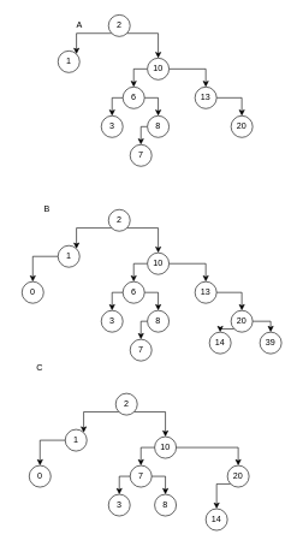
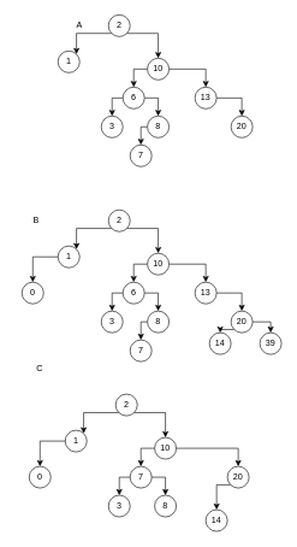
  <mxCell id="0" />
  <mxCell id="1" parent="0" />
  <mxCell id="2" style="edgeStyle=orthogonalEdgeStyle;rounded=0;orthogonalLoop=1;jettySize=auto;html=1;exitX=0;exitY=1;exitDx=0;exitDy=0;entryX=1;entryY=0;entryDx=0;entryDy=0;" parent="1" source="4" target="6" edge="1"><mxGeometry relative="1" as="geometry" /></mxCell>
  <mxCell id="3" style="edgeStyle=orthogonalEdgeStyle;rounded=0;orthogonalLoop=1;jettySize=auto;html=1;exitX=1;exitY=1;exitDx=0;exitDy=0;entryX=0.5;entryY=0;entryDx=0;entryDy=0;" parent="1" source="4" target="9" edge="1"><mxGeometry relative="1" as="geometry" /></mxCell>
  <mxCell id="4" value="2" style="ellipse;whiteSpace=wrap;html=1;aspect=fixed;" parent="1" vertex="1"><mxGeometry x="150" y="20" width="30" height="30" as="geometry" /></mxCell>
  <mxCell id="5" value="3" style="ellipse;whiteSpace=wrap;html=1;aspect=fixed;" parent="1" vertex="1"><mxGeometry x="140" y="160" width="30" height="30" as="geometry" /></mxCell>
  <mxCell id="6" value="1" style="ellipse;whiteSpace=wrap;html=1;aspect=fixed;" parent="1" vertex="1"><mxGeometry x="80" y="70" width="30" height="30" as="geometry" /></mxCell>
  <mxCell id="7" style="edgeStyle=orthogonalEdgeStyle;rounded=0;orthogonalLoop=1;jettySize=auto;html=1;exitX=0;exitY=0.5;exitDx=0;exitDy=0;entryX=0.5;entryY=0;entryDx=0;entryDy=0;" parent="1" source="9" target="14" edge="1"><mxGeometry relative="1" as="geometry" /></mxCell>
  <mxCell id="8" style="edgeStyle=orthogonalEdgeStyle;rounded=0;orthogonalLoop=1;jettySize=auto;html=1;exitX=1;exitY=0.5;exitDx=0;exitDy=0;entryX=0.5;entryY=0;entryDx=0;entryDy=0;" parent="1" source="9" target="11" edge="1"><mxGeometry relative="1" as="geometry" /></mxCell>
  <mxCell id="9" value="10" style="ellipse;whiteSpace=wrap;html=1;aspect=fixed;" parent="1" vertex="1"><mxGeometry x="204" y="80" width="30" height="30" as="geometry" /></mxCell>
  <mxCell id="10" style="edgeStyle=orthogonalEdgeStyle;rounded=0;orthogonalLoop=1;jettySize=auto;html=1;exitX=1;exitY=0.5;exitDx=0;exitDy=0;entryX=0.5;entryY=0;entryDx=0;entryDy=0;" parent="1" source="11" target="17" edge="1"><mxGeometry relative="1" as="geometry" /></mxCell>
  <mxCell id="11" value="13" style="ellipse;whiteSpace=wrap;html=1;aspect=fixed;" parent="1" vertex="1"><mxGeometry x="270" y="120" width="30" height="30" as="geometry" /></mxCell>
  <mxCell id="12" style="edgeStyle=orthogonalEdgeStyle;rounded=0;orthogonalLoop=1;jettySize=auto;html=1;exitX=0;exitY=0.5;exitDx=0;exitDy=0;entryX=0.5;entryY=0;entryDx=0;entryDy=0;" parent="1" source="14" target="5" edge="1"><mxGeometry relative="1" as="geometry" /></mxCell>
  <mxCell id="13" style="edgeStyle=orthogonalEdgeStyle;rounded=0;orthogonalLoop=1;jettySize=auto;html=1;exitX=1;exitY=0.5;exitDx=0;exitDy=0;entryX=0.5;entryY=0;entryDx=0;entryDy=0;" parent="1" source="14" target="16" edge="1"><mxGeometry relative="1" as="geometry" /></mxCell>
  <mxCell id="14" value="6" style="ellipse;whiteSpace=wrap;html=1;aspect=fixed;" parent="1" vertex="1"><mxGeometry x="170" y="120" width="30" height="30" as="geometry" /></mxCell>
  <mxCell id="15" style="edgeStyle=orthogonalEdgeStyle;rounded=0;orthogonalLoop=1;jettySize=auto;html=1;exitX=0;exitY=0.5;exitDx=0;exitDy=0;entryX=0.5;entryY=0;entryDx=0;entryDy=0;" parent="1" source="16" target="18" edge="1"><mxGeometry relative="1" as="geometry" /></mxCell>
  <mxCell id="16" value="8" style="ellipse;whiteSpace=wrap;html=1;aspect=fixed;" parent="1" vertex="1"><mxGeometry x="204" y="160" width="30" height="30" as="geometry" /></mxCell>
  <mxCell id="17" value="20" style="ellipse;whiteSpace=wrap;html=1;aspect=fixed;" parent="1" vertex="1"><mxGeometry x="320" y="160" width="30" height="30" as="geometry" /></mxCell>
  <mxCell id="18" value="7" style="ellipse;whiteSpace=wrap;html=1;aspect=fixed;" parent="1" vertex="1"><mxGeometry x="180" y="200" width="30" height="30" as="geometry" /></mxCell>
  <mxCell id="19" value="A" style="text;html=1;strokeColor=none;fillColor=none;align=center;verticalAlign=middle;whiteSpace=wrap;rounded=0;" parent="1" vertex="1"><mxGeometry x="80" y="20" width="60" height="30" as="geometry" /></mxCell>
  <mxCell id="20" style="edgeStyle=orthogonalEdgeStyle;rounded=0;orthogonalLoop=1;jettySize=auto;html=1;exitX=0;exitY=1;exitDx=0;exitDy=0;entryX=1;entryY=0;entryDx=0;entryDy=0;" parent="1" source="22" target="25" edge="1"><mxGeometry relative="1" as="geometry" /></mxCell>
  <mxCell id="21" style="edgeStyle=orthogonalEdgeStyle;rounded=0;orthogonalLoop=1;jettySize=auto;html=1;exitX=1;exitY=1;exitDx=0;exitDy=0;entryX=0.5;entryY=0;entryDx=0;entryDy=0;" parent="1" source="22" target="28" edge="1"><mxGeometry relative="1" as="geometry" /></mxCell>
  <mxCell id="22" value="2" style="ellipse;whiteSpace=wrap;html=1;aspect=fixed;" parent="1" vertex="1"><mxGeometry x="150" y="290" width="30" height="30" as="geometry" /></mxCell>
  <mxCell id="23" value="3" style="ellipse;whiteSpace=wrap;html=1;aspect=fixed;" parent="1" vertex="1"><mxGeometry x="140" y="430" width="30" height="30" as="geometry" /></mxCell>
  <mxCell id="24" style="edgeStyle=orthogonalEdgeStyle;rounded=0;orthogonalLoop=1;jettySize=auto;html=1;exitX=0;exitY=0.5;exitDx=0;exitDy=0;entryX=0.5;entryY=0;entryDx=0;entryDy=0;" parent="1" source="25" target="41" edge="1"><mxGeometry relative="1" as="geometry" /></mxCell>
  <mxCell id="25" value="1" style="ellipse;whiteSpace=wrap;html=1;aspect=fixed;" parent="1" vertex="1"><mxGeometry x="80" y="340" width="30" height="30" as="geometry" /></mxCell>
  <mxCell id="26" style="edgeStyle=orthogonalEdgeStyle;rounded=0;orthogonalLoop=1;jettySize=auto;html=1;exitX=0;exitY=0.5;exitDx=0;exitDy=0;entryX=0.5;entryY=0;entryDx=0;entryDy=0;" parent="1" source="28" target="33" edge="1"><mxGeometry relative="1" as="geometry" /></mxCell>
  <mxCell id="27" style="edgeStyle=orthogonalEdgeStyle;rounded=0;orthogonalLoop=1;jettySize=auto;html=1;exitX=1;exitY=0.5;exitDx=0;exitDy=0;entryX=0.5;entryY=0;entryDx=0;entryDy=0;" parent="1" source="28" target="30" edge="1"><mxGeometry relative="1" as="geometry" /></mxCell>
  <mxCell id="28" value="10" style="ellipse;whiteSpace=wrap;html=1;aspect=fixed;" parent="1" vertex="1"><mxGeometry x="204" y="350" width="30" height="30" as="geometry" /></mxCell>
  <mxCell id="29" style="edgeStyle=orthogonalEdgeStyle;rounded=0;orthogonalLoop=1;jettySize=auto;html=1;exitX=1;exitY=0.5;exitDx=0;exitDy=0;entryX=0.5;entryY=0;entryDx=0;entryDy=0;" parent="1" source="30" target="38" edge="1"><mxGeometry relative="1" as="geometry" /></mxCell>
  <mxCell id="30" value="13" style="ellipse;whiteSpace=wrap;html=1;aspect=fixed;" parent="1" vertex="1"><mxGeometry x="270" y="390" width="30" height="30" as="geometry" /></mxCell>
  <mxCell id="31" style="edgeStyle=orthogonalEdgeStyle;rounded=0;orthogonalLoop=1;jettySize=auto;html=1;exitX=0;exitY=0.5;exitDx=0;exitDy=0;entryX=0.5;entryY=0;entryDx=0;entryDy=0;" parent="1" source="33" target="23" edge="1"><mxGeometry relative="1" as="geometry" /></mxCell>
  <mxCell id="32" style="edgeStyle=orthogonalEdgeStyle;rounded=0;orthogonalLoop=1;jettySize=auto;html=1;exitX=1;exitY=0.5;exitDx=0;exitDy=0;entryX=0.5;entryY=0;entryDx=0;entryDy=0;" parent="1" source="33" target="35" edge="1"><mxGeometry relative="1" as="geometry" /></mxCell>
  <mxCell id="33" value="6" style="ellipse;whiteSpace=wrap;html=1;aspect=fixed;" parent="1" vertex="1"><mxGeometry x="170" y="390" width="30" height="30" as="geometry" /></mxCell>
  <mxCell id="34" style="edgeStyle=orthogonalEdgeStyle;rounded=0;orthogonalLoop=1;jettySize=auto;html=1;exitX=0;exitY=0.5;exitDx=0;exitDy=0;entryX=0.5;entryY=0;entryDx=0;entryDy=0;" parent="1" source="35" target="39" edge="1"><mxGeometry relative="1" as="geometry" /></mxCell>
  <mxCell id="35" value="8" style="ellipse;whiteSpace=wrap;html=1;aspect=fixed;" parent="1" vertex="1"><mxGeometry x="204" y="430" width="30" height="30" as="geometry" /></mxCell>
  <mxCell id="36" style="edgeStyle=orthogonalEdgeStyle;rounded=0;orthogonalLoop=1;jettySize=auto;html=1;exitX=0;exitY=1;exitDx=0;exitDy=0;entryX=0.5;entryY=0;entryDx=0;entryDy=0;" parent="1" source="38" target="40" edge="1"><mxGeometry relative="1" as="geometry" /></mxCell>
  <mxCell id="37" style="edgeStyle=orthogonalEdgeStyle;rounded=0;orthogonalLoop=1;jettySize=auto;html=1;exitX=1;exitY=0.5;exitDx=0;exitDy=0;entryX=0.5;entryY=0;entryDx=0;entryDy=0;" parent="1" source="38" target="42" edge="1"><mxGeometry relative="1" as="geometry" /></mxCell>
  <mxCell id="38" value="20" style="ellipse;whiteSpace=wrap;html=1;aspect=fixed;" parent="1" vertex="1"><mxGeometry x="320" y="430" width="30" height="30" as="geometry" /></mxCell>
  <mxCell id="39" value="7" style="ellipse;whiteSpace=wrap;html=1;aspect=fixed;" parent="1" vertex="1"><mxGeometry x="180" y="470" width="30" height="30" as="geometry" /></mxCell>
  <mxCell id="40" value="14" style="ellipse;whiteSpace=wrap;html=1;aspect=fixed;" parent="1" vertex="1"><mxGeometry x="290" y="460" width="30" height="30" as="geometry" /></mxCell>
  <mxCell id="41" value="0" style="ellipse;whiteSpace=wrap;html=1;aspect=fixed;" parent="1" vertex="1"><mxGeometry x="30" y="390" width="30" height="30" as="geometry" /></mxCell>
  <mxCell id="42" value="39" style="ellipse;whiteSpace=wrap;html=1;aspect=fixed;" parent="1" vertex="1"><mxGeometry x="360" y="460" width="30" height="30" as="geometry" /></mxCell>
- <mxCell id="43" value="B" style="text;html=1;strokeColor=none;fillColor=none;align=center;verticalAlign=middle;whiteSpace=wrap;rounded=0;" parent="1" vertex="1"><mxGeometry x="35" y="275" width="60" height="30" as="geometry" /></mxCell>
+ <mxCell id="43" value="B" style="text;html=1;strokeColor=none;fillColor=none;align=center;verticalAlign=middle;whiteSpace=wrap;rounded=0;" parent="1" vertex="1"><mxGeometry x="20" y="290" width="60" height="30" as="geometry" /></mxCell>
  <mxCell id="44" style="edgeStyle=orthogonalEdgeStyle;rounded=0;orthogonalLoop=1;jettySize=auto;html=1;exitX=0;exitY=1;exitDx=0;exitDy=0;entryX=1;entryY=0;entryDx=0;entryDy=0;" parent="1" source="46" target="49" edge="1"><mxGeometry relative="1" as="geometry" /></mxCell>
  <mxCell id="45" style="edgeStyle=orthogonalEdgeStyle;rounded=0;orthogonalLoop=1;jettySize=auto;html=1;exitX=1;exitY=1;exitDx=0;exitDy=0;entryX=0.5;entryY=0;entryDx=0;entryDy=0;" parent="1" source="46" target="52" edge="1"><mxGeometry relative="1" as="geometry" /></mxCell>
  <mxCell id="46" value="2" style="ellipse;whiteSpace=wrap;html=1;aspect=fixed;" parent="1" vertex="1"><mxGeometry x="160" y="545" width="30" height="30" as="geometry" /></mxCell>
  <mxCell id="47" value="3" style="ellipse;whiteSpace=wrap;html=1;aspect=fixed;" parent="1" vertex="1"><mxGeometry x="150" y="685" width="30" height="30" as="geometry" /></mxCell>
  <mxCell id="48" style="edgeStyle=orthogonalEdgeStyle;rounded=0;orthogonalLoop=1;jettySize=auto;html=1;exitX=0;exitY=0.5;exitDx=0;exitDy=0;entryX=0.5;entryY=0;entryDx=0;entryDy=0;" parent="1" source="49" target="60" edge="1"><mxGeometry relative="1" as="geometry" /></mxCell>
  <mxCell id="49" value="1" style="ellipse;whiteSpace=wrap;html=1;aspect=fixed;" parent="1" vertex="1"><mxGeometry x="90" y="595" width="30" height="30" as="geometry" /></mxCell>
  <mxCell id="50" style="edgeStyle=orthogonalEdgeStyle;rounded=0;orthogonalLoop=1;jettySize=auto;html=1;exitX=0;exitY=0.5;exitDx=0;exitDy=0;entryX=0.5;entryY=0;entryDx=0;entryDy=0;" parent="1" source="52" target="55" edge="1"><mxGeometry relative="1" as="geometry" /></mxCell>
  <mxCell id="51" style="edgeStyle=orthogonalEdgeStyle;rounded=0;orthogonalLoop=1;jettySize=auto;html=1;exitX=1;exitY=0.5;exitDx=0;exitDy=0;entryX=0.5;entryY=0;entryDx=0;entryDy=0;" parent="1" source="52" target="58" edge="1"><mxGeometry relative="1" as="geometry" /></mxCell>
  <mxCell id="52" value="10" style="ellipse;whiteSpace=wrap;html=1;aspect=fixed;" parent="1" vertex="1"><mxGeometry x="214" y="605" width="30" height="30" as="geometry" /></mxCell>
  <mxCell id="53" style="edgeStyle=orthogonalEdgeStyle;rounded=0;orthogonalLoop=1;jettySize=auto;html=1;exitX=0;exitY=0.5;exitDx=0;exitDy=0;entryX=0.5;entryY=0;entryDx=0;entryDy=0;" parent="1" source="55" target="47" edge="1"><mxGeometry relative="1" as="geometry" /></mxCell>
  <mxCell id="54" style="edgeStyle=orthogonalEdgeStyle;rounded=0;orthogonalLoop=1;jettySize=auto;html=1;exitX=1;exitY=0.5;exitDx=0;exitDy=0;entryX=0.5;entryY=0;entryDx=0;entryDy=0;" parent="1" source="55" target="56" edge="1"><mxGeometry relative="1" as="geometry" /></mxCell>
  <mxCell id="55" value="7" style="ellipse;whiteSpace=wrap;html=1;aspect=fixed;" parent="1" vertex="1"><mxGeometry x="180" y="645" width="30" height="30" as="geometry" /></mxCell>
  <mxCell id="56" value="8" style="ellipse;whiteSpace=wrap;html=1;aspect=fixed;" parent="1" vertex="1"><mxGeometry x="214" y="685" width="30" height="30" as="geometry" /></mxCell>
  <mxCell id="57" style="edgeStyle=orthogonalEdgeStyle;rounded=0;orthogonalLoop=1;jettySize=auto;html=1;exitX=0;exitY=1;exitDx=0;exitDy=0;entryX=0.5;entryY=0;entryDx=0;entryDy=0;" parent="1" source="58" target="59" edge="1"><mxGeometry relative="1" as="geometry" /></mxCell>
  <mxCell id="58" value="20" style="ellipse;whiteSpace=wrap;html=1;aspect=fixed;" parent="1" vertex="1"><mxGeometry x="315" y="645" width="30" height="30" as="geometry" /></mxCell>
  <mxCell id="59" value="14" style="ellipse;whiteSpace=wrap;html=1;aspect=fixed;" parent="1" vertex="1"><mxGeometry x="285" y="705" width="30" height="30" as="geometry" /></mxCell>
  <mxCell id="60" value="0" style="ellipse;whiteSpace=wrap;html=1;aspect=fixed;" parent="1" vertex="1"><mxGeometry x="40" y="645" width="30" height="30" as="geometry" /></mxCell>
  <mxCell id="61" value="C" style="text;html=1;strokeColor=none;fillColor=none;align=center;verticalAlign=middle;whiteSpace=wrap;rounded=0;" parent="1" vertex="1"><mxGeometry x="25" y="495" width="60" height="30" as="geometry" /></mxCell>
